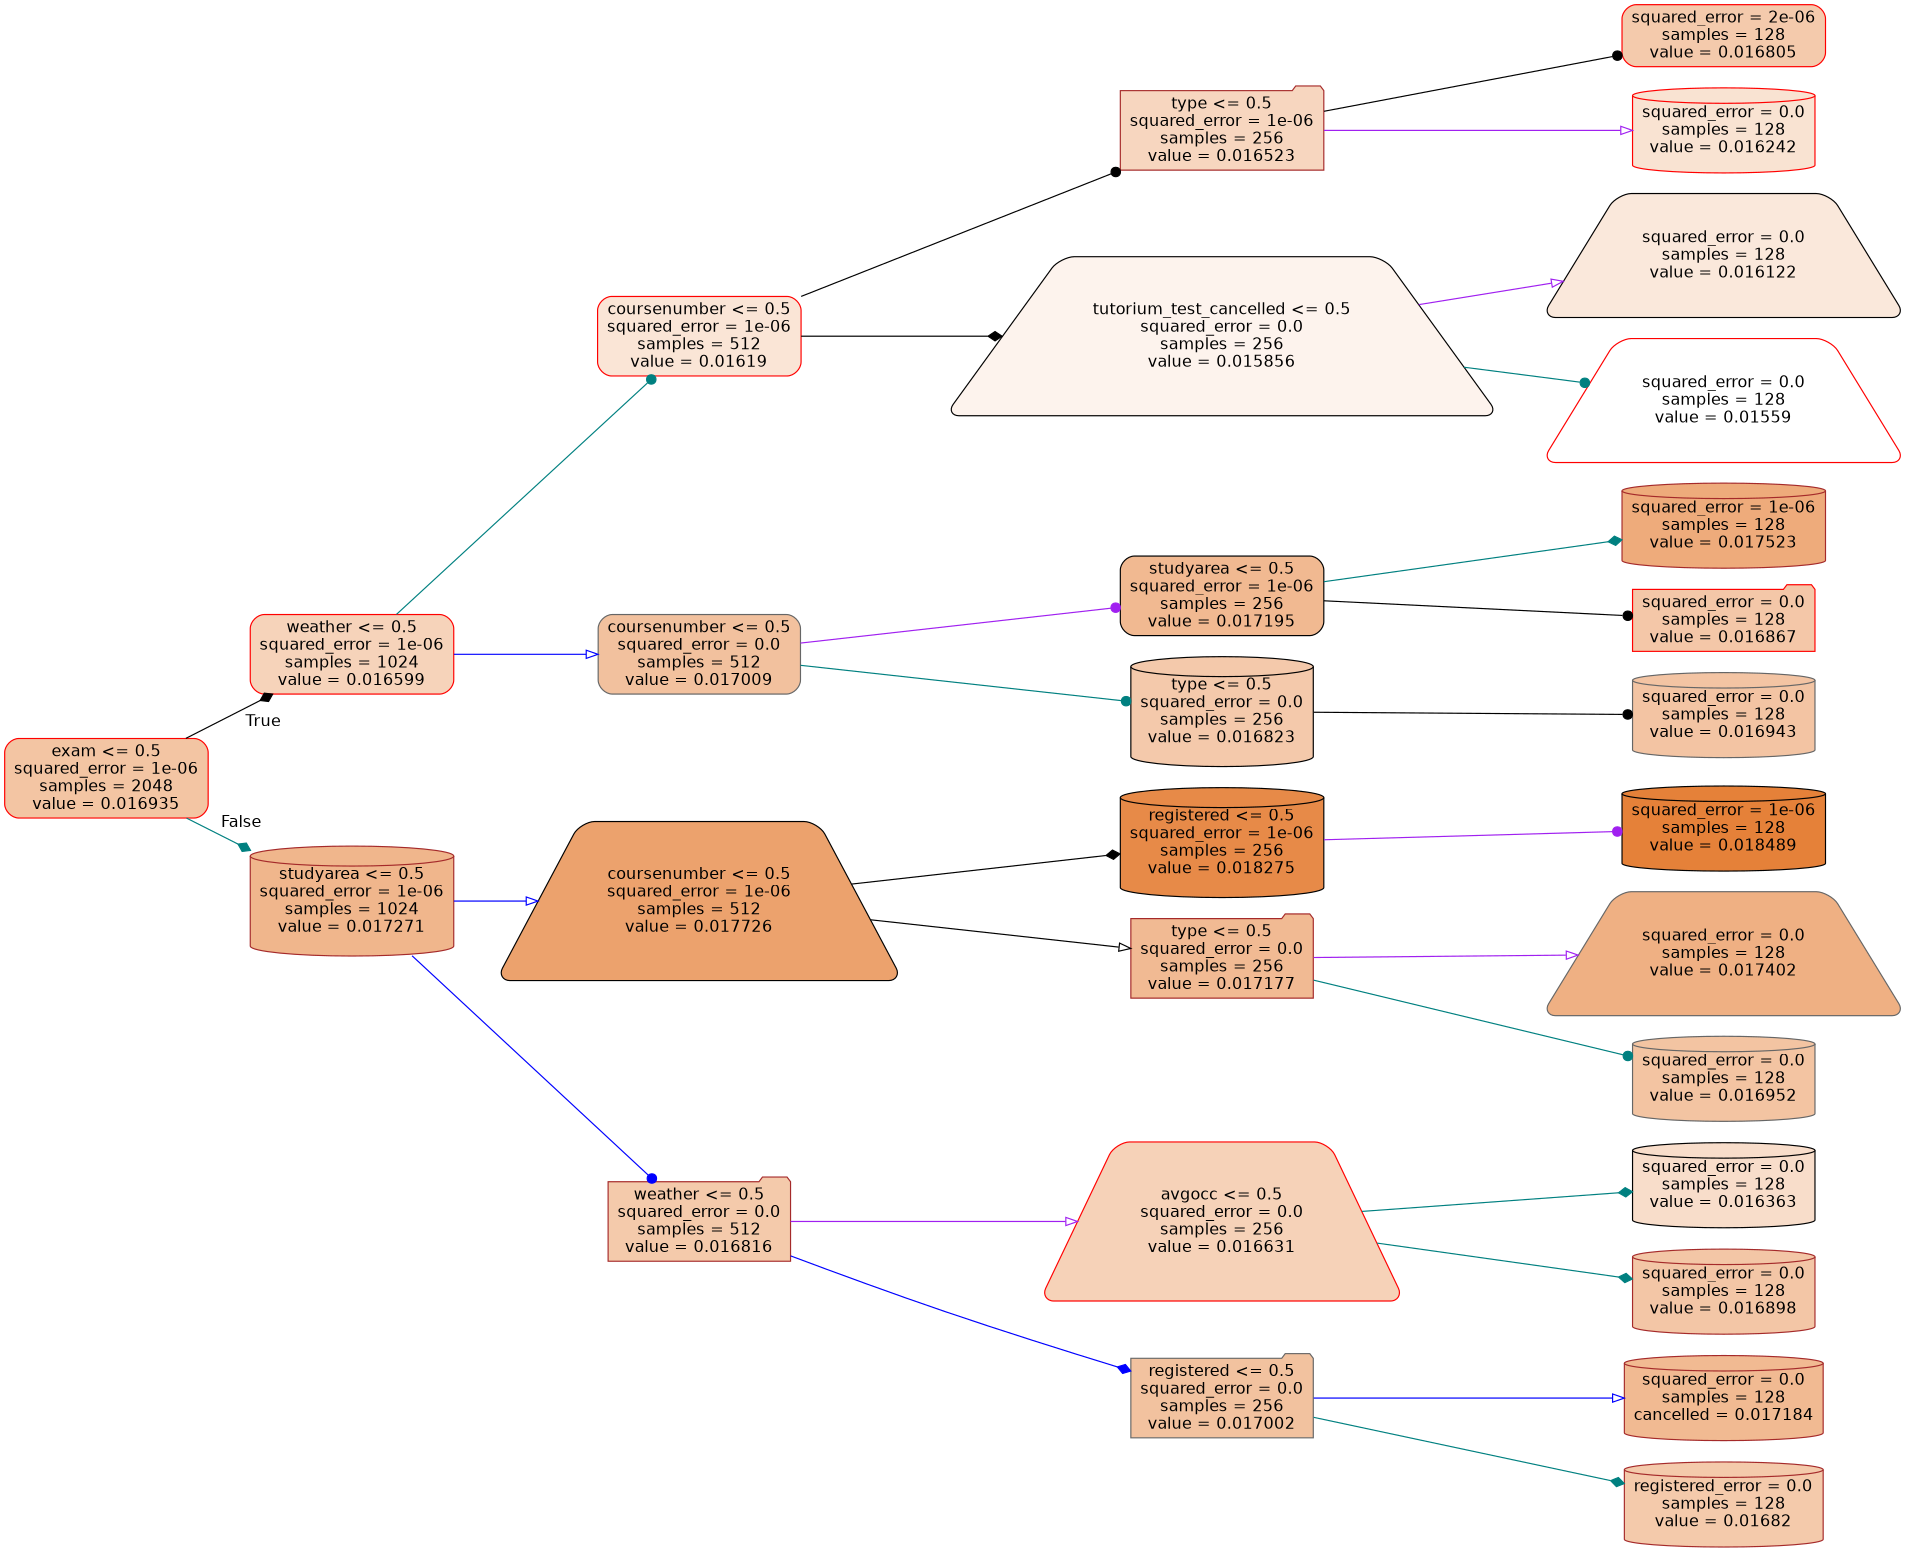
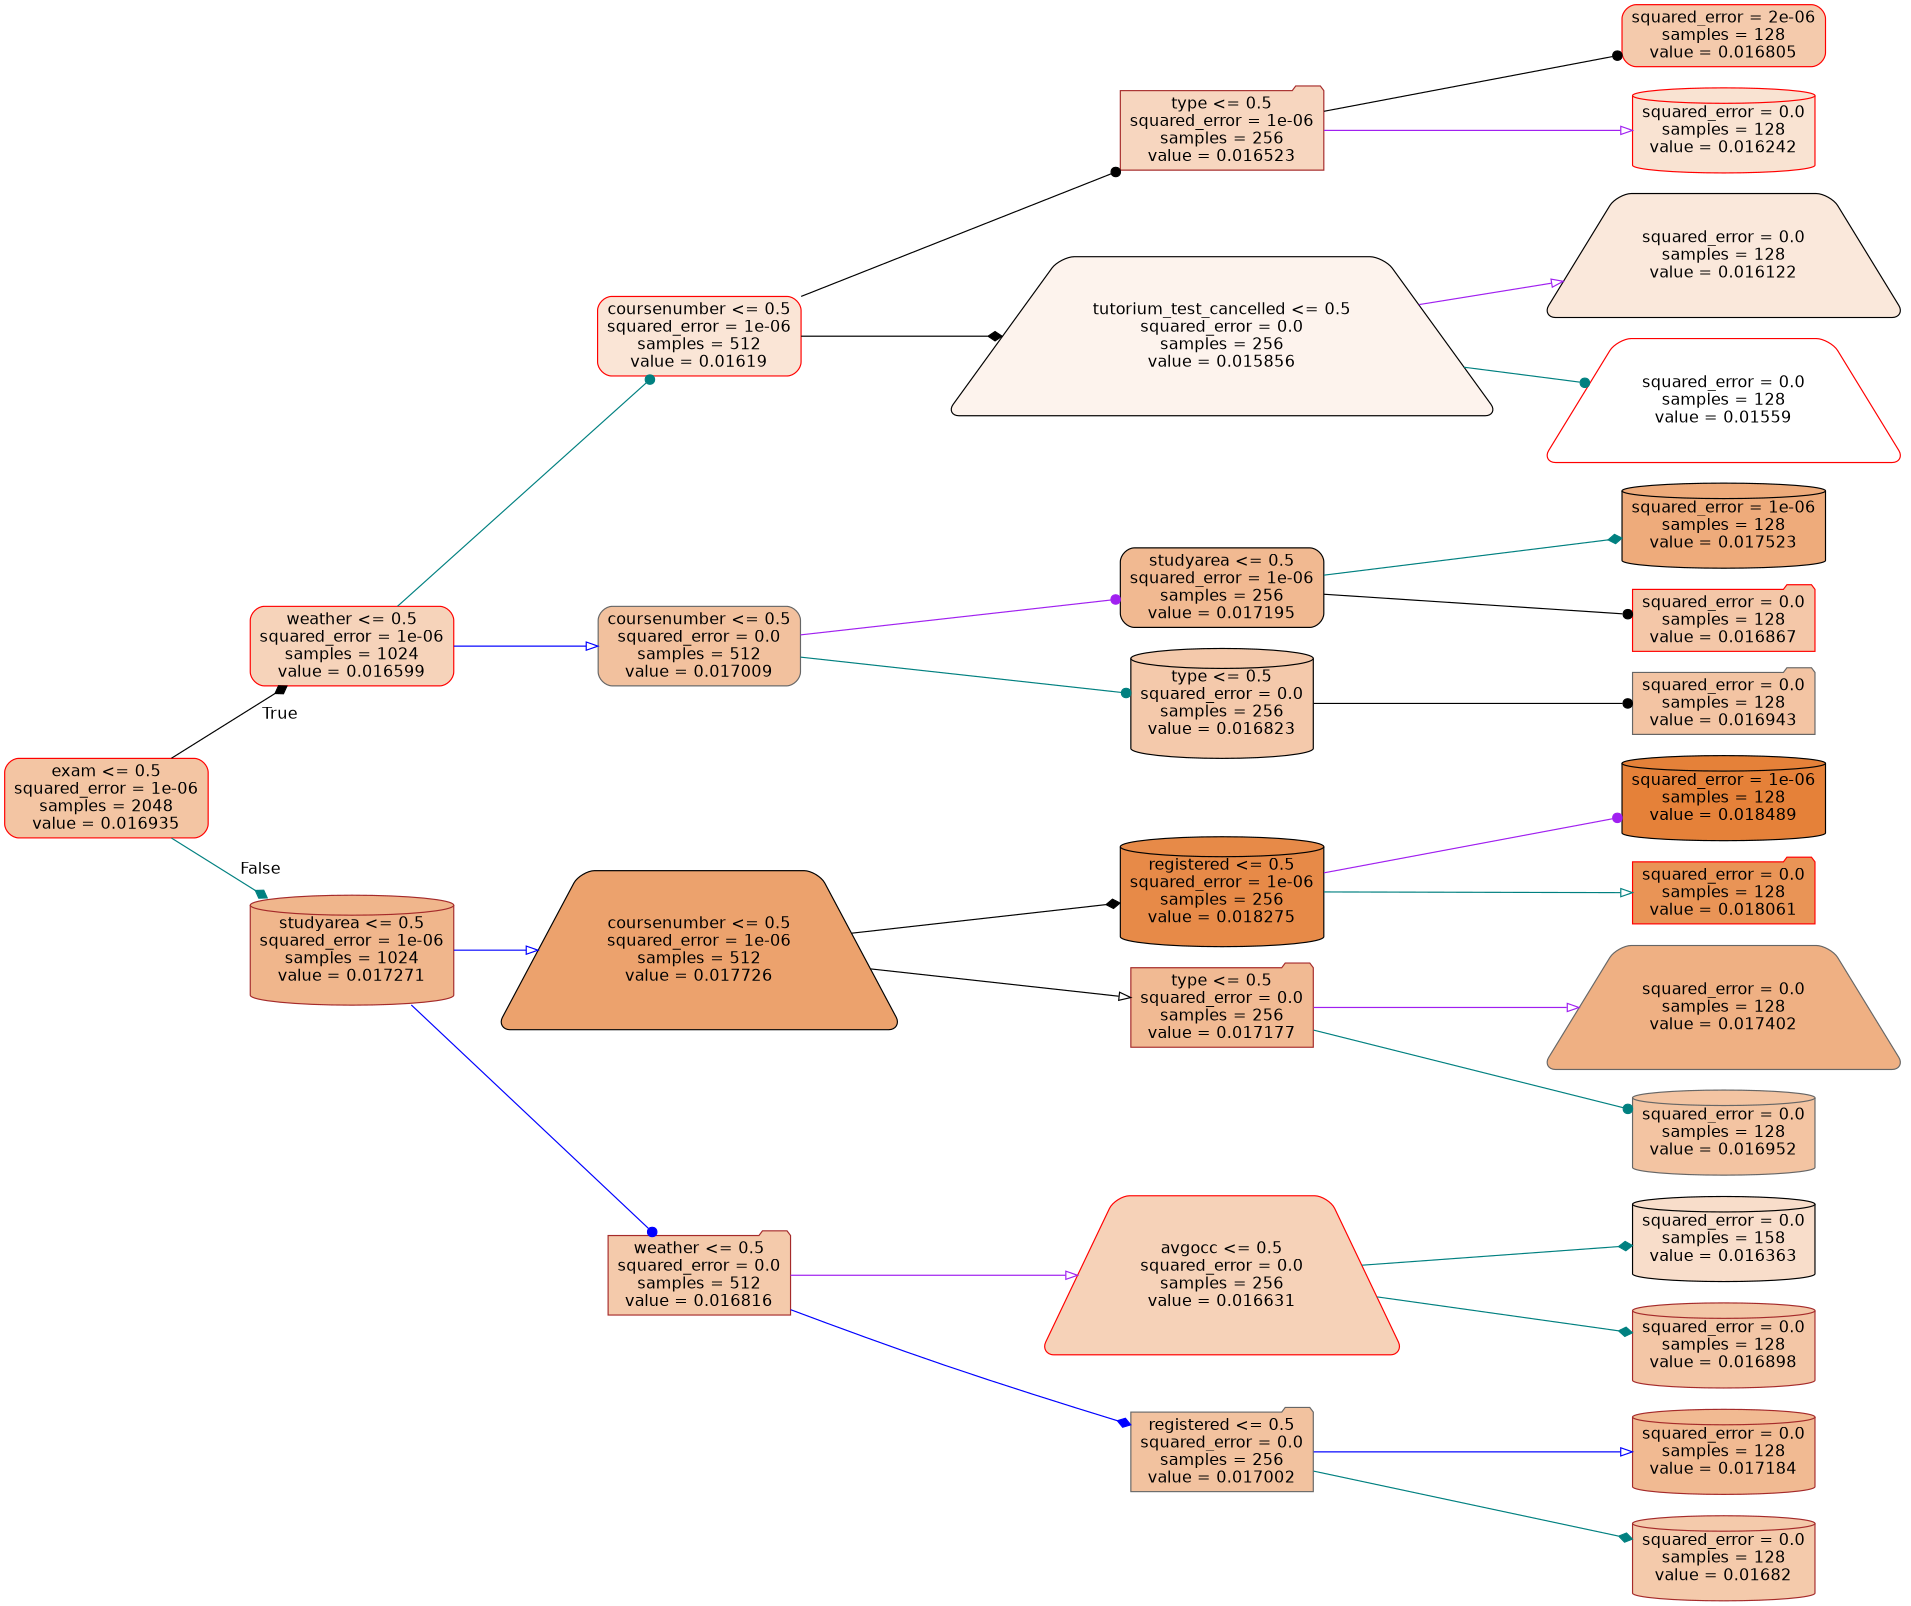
  digraph {
    rankdir=LR
    node [color=red fillcolor="#f4caab" fontname=helvetica shape=cylinder style="filled, rounded"]
    edge [arrowhead=dot color=teal fontname=helvetica]
    n1 [fillcolor="#f3c5a3" label="exam <= 0.5\nsquared_error = 1e-06\nsamples = 2048\nvalue = 0.016935" shape=box]
    n2 [fillcolor="#f6d3ba" label="weather <= 0.5\nsquared_error = 1e-06\nsamples = 1024\nvalue = 0.016599" shape=box]
    n3 [color=brown fillcolor="#f0b68c" label="studyarea <= 0.5\nsquared_error = 1e-06\nsamples = 1024\nvalue = 0.017271"]
    n4 [fillcolor="#fae5d6" label="coursenumber <= 0.5\nsquared_error = 1e-06\nsamples = 512\nvalue = 0.01619" shape=box]
    n5 [color=gray40 fillcolor="#f2c19e" label="coursenumber <= 0.5\nsquared_error = 0.0\nsamples = 512\nvalue = 0.017009" shape=box]
    n6 [color=black fillcolor="#eca26d" label="coursenumber <= 0.5\nsquared_error = 1e-06\nsamples = 512\nvalue = 0.017726" shape=trapezium]
    n7 [color=brown label="weather <= 0.5\nsquared_error = 0.0\nsamples = 512\nvalue = 0.016816" shape=folder]
    n8 [color=brown fillcolor="#f7d6bf" label="type <= 0.5\nsquared_error = 1e-06\nsamples = 256\nvalue = 0.016523" shape=folder]
    n9 [color=black fillcolor="#fdf3ed" label="tutorium_test_cancelled <= 0.5\nsquared_error = 0.0\nsamples = 256\nvalue = 0.015856" shape=trapezium]
    n10 [color=black fillcolor="#f1b991" label="studyarea <= 0.5\nsquared_error = 1e-06\nsamples = 256\nvalue = 0.017195" shape=box]
    n11 [color=black fillcolor="#f4c9ab" label="type <= 0.5\nsquared_error = 0.0\nsamples = 256\nvalue = 0.016823"]
    n12 [fillcolor="#f4caac" label="squared_error = 2e-06\nsamples = 128\nvalue = 0.016805" shape=box]
    n13 [fillcolor="#f9e3d2" label="squared_error = 0.0\nsamples = 128\nvalue = 0.016242"]
    n14 [color=black fillcolor="#fae8db" label="squared_error = 0.0\nsamples = 128\nvalue = 0.016122" shape=trapezium]
    n15 [fillcolor="#ffffff" label="squared_error = 0.0\nsamples = 128\nvalue = 0.01559" shape=trapezium]
-   n16 [color=brown fillcolor="#eeab7b" label="squared_error = 1e-06\nsamples = 128\nvalue = 0.017523"]
+   n16 [color=black fillcolor="#eeab7b" label="squared_error = 1e-06\nsamples = 128\nvalue = 0.017523"]
    n17 [fillcolor="#f4c7a8" label="squared_error = 0.0\nsamples = 128\nvalue = 0.016867" shape=folder]
-   n18 [color=gray40 fillcolor="#f3c4a3" label="squared_error = 0.0\nsamples = 128\nvalue = 0.016943"]
+   n18 [color=gray40 fillcolor="#f3c4a3" label="squared_error = 0.0\nsamples = 128\nvalue = 0.016943" shape=folder]
    n19 [color=black fillcolor="#e78a48" label="registered <= 0.5\nsquared_error = 1e-06\nsamples = 256\nvalue = 0.018275"]
    n20 [color=brown fillcolor="#f1ba93" label="type <= 0.5\nsquared_error = 0.0\nsamples = 256\nvalue = 0.017177" shape=folder]
    n21 [fillcolor="#f6d2b8" label="avgocc <= 0.5\nsquared_error = 0.0\nsamples = 256\nvalue = 0.016631" shape=trapezium]
    n22 [color=gray40 fillcolor="#f2c29f" label="registered <= 0.5\nsquared_error = 0.0\nsamples = 256\nvalue = 0.017002" shape=folder]
    n23 [color=black fillcolor="#e58139" label="squared_error = 1e-06\nsamples = 128\nvalue = 0.018489"]
+   n24 [fillcolor="#e99456" label="squared_error = 0.0\nsamples = 128\nvalue = 0.018061" shape=folder]
    n25 [color=gray40 fillcolor="#efb083" label="squared_error = 0.0\nsamples = 128\nvalue = 0.017402" shape=trapezium]
    n26 [color=gray40 fillcolor="#f3c4a2" label="squared_error = 0.0\nsamples = 128\nvalue = 0.016952"]
-   n27 [color=black fillcolor="#f8ddca" label="squared_error = 0.0\nsamples = 128\nvalue = 0.016363"]
+   n27 [color=black fillcolor="#f8ddca" label="squared_error = 0.0\nsamples = 158\nvalue = 0.016363"]
    n28 [color=brown fillcolor="#f3c6a6" label="squared_error = 0.0\nsamples = 128\nvalue = 0.016898"]
-   n29 [color=brown fillcolor="#f1ba92" label="squared_error = 0.0\nsamples = 128\ncancelled = 0.017184"]
-   n30 [color=brown label="registered_error = 0.0\nsamples = 128\nvalue = 0.01682"]
+   n29 [color=brown fillcolor="#f1ba92" label="squared_error = 0.0\nsamples = 128\nvalue = 0.017184"]
+   n30 [color=brown label="squared_error = 0.0\nsamples = 128\nvalue = 0.01682"]
    n1 -> n2 [arrowhead=diamond color=black headlabel=True labelangle=45 labeldistance=2.5]
    n1 -> n3 [arrowhead=diamond headlabel=False labelangle=-45 labeldistance=2.5]
    n2 -> n4
    n2 -> n5 [arrowhead=onormal color=blue]
    n3 -> n6 [arrowhead=onormal color=blue]
    n3 -> n7 [color=blue]
    n4 -> n8 [color=black]
    n4 -> n9 [arrowhead=diamond color=black]
    n5 -> n10 [color=purple]
    n5 -> n11
    n6 -> n19 [arrowhead=diamond color=black]
    n6 -> n20 [arrowhead=onormal color=black]
    n7 -> n21 [arrowhead=onormal color=purple]
    n7 -> n22 [arrowhead=diamond color=blue]
    n8 -> n12 [color=black]
    n8 -> n13 [arrowhead=onormal color=purple]
    n9 -> n14 [arrowhead=onormal color=purple]
    n9 -> n15
    n10 -> n16 [arrowhead=diamond]
    n10 -> n17 [color=black]
    n11 -> n18 [color=black]
    n19 -> n23 [color=purple]
+   n19 -> n24 [arrowhead=onormal]
    n20 -> n25 [arrowhead=onormal color=purple]
    n20 -> n26
    n21 -> n27 [arrowhead=diamond]
    n21 -> n28 [arrowhead=diamond]
    n22 -> n29 [arrowhead=onormal color=blue]
    n22 -> n30 [arrowhead=diamond]
  }
